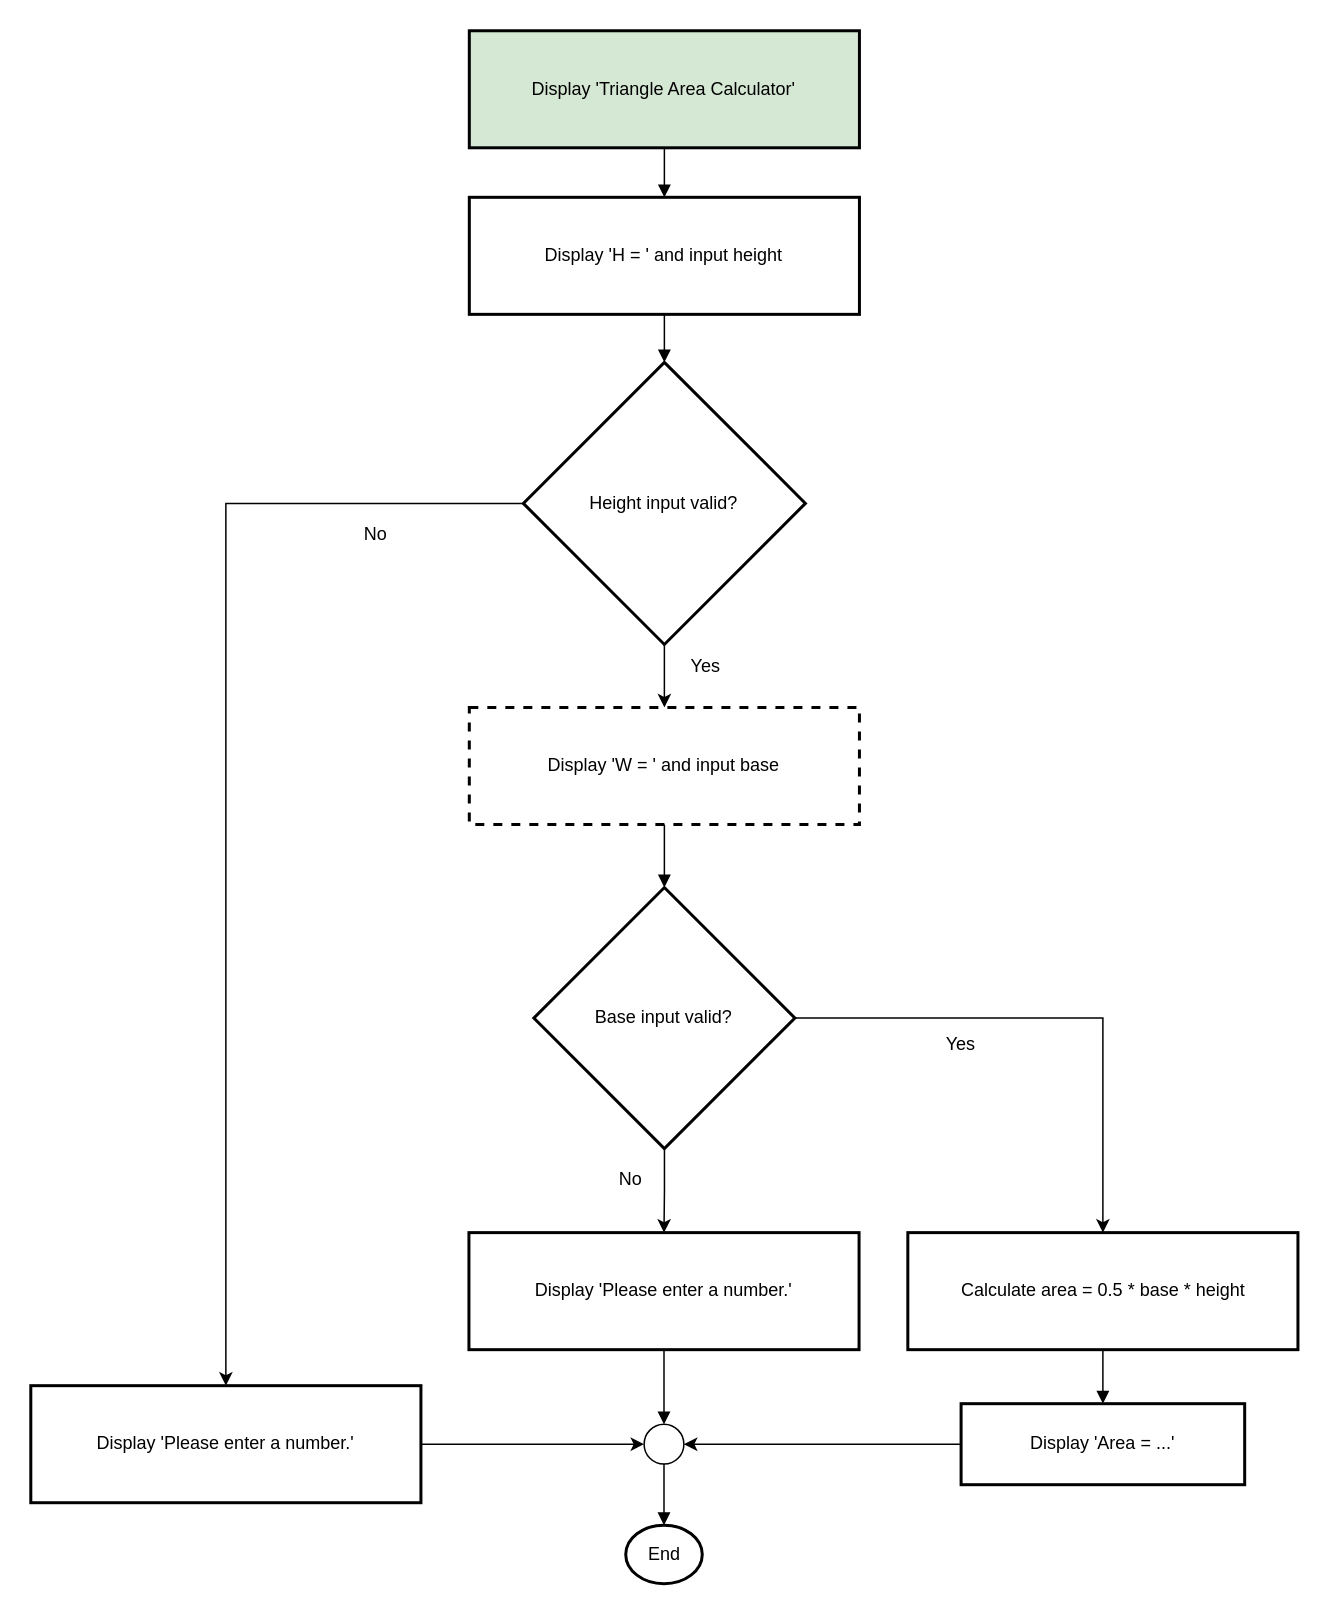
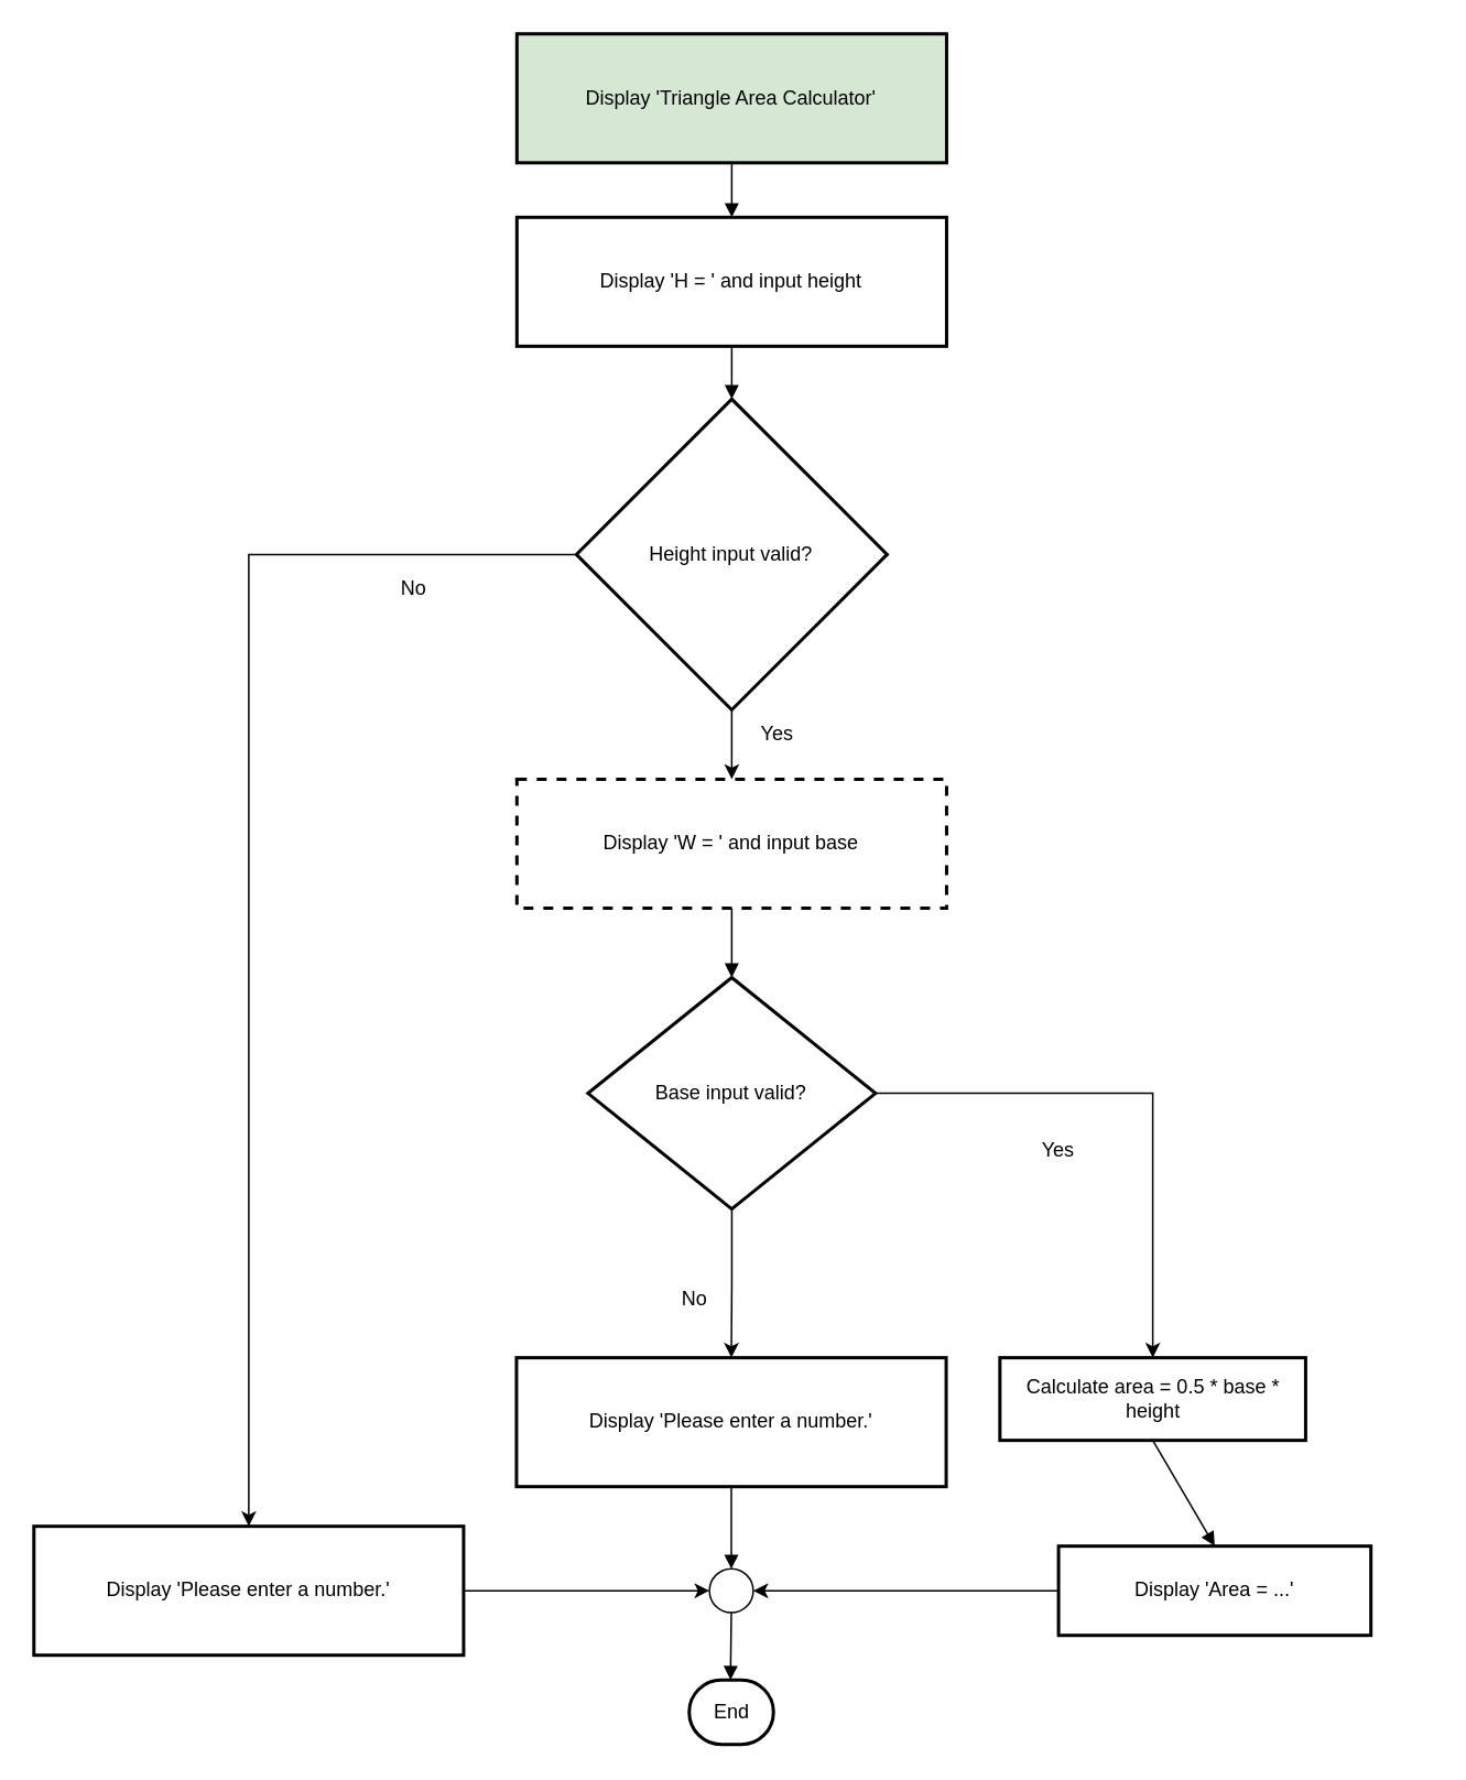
  <mxCell id="0" />
  <mxCell id="1" parent="0" />
  <mxCell id="2" value="Display 'Triangle Area Calculator'" style="whiteSpace=wrap;strokeWidth=2;fillColor=#d5e8d4;" vertex="1" parent="1"><mxGeometry x="312.25" y="20" width="260" height="78" as="geometry" /></mxCell>
  <mxCell id="3" value="Display 'H = ' and input height" style="whiteSpace=wrap;strokeWidth=2;" vertex="1" parent="1"><mxGeometry x="312.25" y="131" width="260" height="78" as="geometry" /></mxCell>
  <mxCell id="4" style="edgeStyle=orthogonalEdgeStyle;rounded=0;orthogonalLoop=1;jettySize=auto;html=1;entryX=0.5;entryY=0;entryDx=0;entryDy=0;" edge="1" parent="1" source="6" target="8"><mxGeometry relative="1" as="geometry" /></mxCell>
  <mxCell id="5" style="edgeStyle=orthogonalEdgeStyle;rounded=0;orthogonalLoop=1;jettySize=auto;html=1;entryX=0.5;entryY=0;entryDx=0;entryDy=0;" edge="1" parent="1" source="6" target="10"><mxGeometry relative="1" as="geometry" /></mxCell>
  <mxCell id="6" value="Height input valid?" style="rhombus;strokeWidth=2;whiteSpace=wrap;" vertex="1" parent="1"><mxGeometry x="348.25" y="241" width="188" height="188" as="geometry" /></mxCell>
  <mxCell id="7" style="edgeStyle=orthogonalEdgeStyle;rounded=0;orthogonalLoop=1;jettySize=auto;html=1;entryX=0;entryY=0.5;entryDx=0;entryDy=0;" edge="1" parent="1" source="8" target="26"><mxGeometry relative="1" as="geometry" /></mxCell>
  <mxCell id="8" value="Display 'Please enter a number.'" style="whiteSpace=wrap;strokeWidth=2;" vertex="1" parent="1"><mxGeometry x="20" y="923" width="260" height="78" as="geometry" /></mxCell>
- <mxCell id="9" value="End" style="ellipse;whiteSpace=wrap;arcSize=50;strokeWidth=2;" vertex="1" parent="1"><mxGeometry x="416.5" y="1016" width="51" height="39" as="geometry" /></mxCell>
+ <mxCell id="9" value="End" style="rounded=1;whiteSpace=wrap;arcSize=50;strokeWidth=2;" vertex="1" parent="1"><mxGeometry x="416.5" y="1016" width="51" height="39" as="geometry" /></mxCell>
  <mxCell id="10" value="Display 'W = ' and input base" style="whiteSpace=wrap;strokeWidth=2;dashed=1;" vertex="1" parent="1"><mxGeometry x="312.25" y="471" width="260" height="78" as="geometry" /></mxCell>
  <mxCell id="11" style="edgeStyle=orthogonalEdgeStyle;rounded=0;orthogonalLoop=1;jettySize=auto;html=1;entryX=0.5;entryY=0;entryDx=0;entryDy=0;" edge="1" parent="1" source="13" target="14"><mxGeometry relative="1" as="geometry" /></mxCell>
  <mxCell id="12" style="edgeStyle=orthogonalEdgeStyle;rounded=0;orthogonalLoop=1;jettySize=auto;html=1;entryX=0.5;entryY=0;entryDx=0;entryDy=0;" edge="1" parent="1" source="13" target="15"><mxGeometry relative="1" as="geometry" /></mxCell>
- <mxCell id="13" value="Base input valid?" style="rhombus;strokeWidth=2;whiteSpace=wrap;" vertex="1" parent="1"><mxGeometry x="355.25" y="591" width="174" height="174" as="geometry" /></mxCell>
+ <mxCell id="13" value="Base input valid?" style="rhombus;strokeWidth=2;whiteSpace=wrap;" vertex="1" parent="1"><mxGeometry x="355.25" y="591" width="174" height="140" as="geometry" /></mxCell>
  <mxCell id="14" value="Display 'Please enter a number.'" style="whiteSpace=wrap;strokeWidth=2;" vertex="1" parent="1"><mxGeometry x="312" y="821" width="260" height="78" as="geometry" /></mxCell>
- <mxCell id="15" value="Calculate area = 0.5 * base * height" style="whiteSpace=wrap;strokeWidth=2;" vertex="1" parent="1"><mxGeometry x="604.5" y="821" width="260" height="78" as="geometry" /></mxCell>
+ <mxCell id="15" value="Calculate area = 0.5 * base * height" style="whiteSpace=wrap;strokeWidth=2;" vertex="1" parent="1"><mxGeometry x="604.5" y="821" width="185" height="50" as="geometry" /></mxCell>
  <mxCell id="16" style="edgeStyle=orthogonalEdgeStyle;rounded=0;orthogonalLoop=1;jettySize=auto;html=1;entryX=1;entryY=0.5;entryDx=0;entryDy=0;" edge="1" parent="1" source="17" target="26"><mxGeometry relative="1" as="geometry" /></mxCell>
  <mxCell id="17" value="Display 'Area = ...'" style="whiteSpace=wrap;strokeWidth=2;" vertex="1" parent="1"><mxGeometry x="640" y="935" width="189" height="54" as="geometry" /></mxCell>
  <mxCell id="18" value="" style="curved=1;startArrow=none;endArrow=block;exitX=0.5;exitY=1;entryX=0.5;entryY=0;rounded=0;" edge="1" parent="1" source="2" target="3"><mxGeometry relative="1" as="geometry"><Array as="points" /></mxGeometry></mxCell>
  <mxCell id="19" value="" style="curved=1;startArrow=none;endArrow=block;exitX=0.5;exitY=1;entryX=0.5;entryY=0;rounded=0;" edge="1" parent="1" source="3" target="6"><mxGeometry relative="1" as="geometry"><Array as="points" /></mxGeometry></mxCell>
  <mxCell id="20" value="" style="curved=1;startArrow=none;endArrow=block;exitX=0.5;exitY=0.99;entryX=0.5;entryY=0;rounded=0;" edge="1" parent="1" source="10" target="13"><mxGeometry relative="1" as="geometry"><Array as="points" /></mxGeometry></mxCell>
  <mxCell id="21" value="" style="curved=1;startArrow=none;endArrow=block;exitX=0.5;exitY=1;entryX=0.49;entryY=0;rounded=0;" edge="1" parent="1" source="26" target="9"><mxGeometry relative="1" as="geometry"><Array as="points" /></mxGeometry></mxCell>
  <mxCell id="22" value="" style="curved=1;startArrow=none;endArrow=block;exitX=0.5;exitY=1;entryX=0.5;entryY=0;rounded=0;" edge="1" parent="1" source="15" target="17"><mxGeometry relative="1" as="geometry"><Array as="points" /></mxGeometry></mxCell>
  <mxCell id="23" value="No" style="text;html=1;align=center;verticalAlign=middle;whiteSpace=wrap;rounded=0;" vertex="1" parent="1"><mxGeometry x="220.25" y="341" width="60" height="30" as="geometry" /></mxCell>
  <mxCell id="24" value="Yes" style="text;html=1;align=center;verticalAlign=middle;whiteSpace=wrap;rounded=0;" vertex="1" parent="1"><mxGeometry x="440.25" y="429" width="60" height="30" as="geometry" /></mxCell>
  <mxCell id="25" value="" style="curved=1;startArrow=none;endArrow=block;exitX=0.5;exitY=1;entryX=0.49;entryY=0;rounded=0;" edge="1" parent="1" source="14" target="26"><mxGeometry relative="1" as="geometry"><Array as="points" /><mxPoint x="442" y="899" as="sourcePoint" /><mxPoint x="441" y="1016" as="targetPoint" /></mxGeometry></mxCell>
  <mxCell id="26" value="" style="ellipse;whiteSpace=wrap;html=1;aspect=fixed;" vertex="1" parent="1"><mxGeometry x="428.75" y="948.75" width="26.5" height="26.5" as="geometry" /></mxCell>
  <mxCell id="27" value="Yes" style="text;html=1;align=center;verticalAlign=middle;whiteSpace=wrap;rounded=0;" vertex="1" parent="1"><mxGeometry x="610.25" y="681" width="60" height="30" as="geometry" /></mxCell>
  <mxCell id="28" value="No" style="text;html=1;align=center;verticalAlign=middle;whiteSpace=wrap;rounded=0;" vertex="1" parent="1"><mxGeometry x="390" y="771" width="60" height="30" as="geometry" /></mxCell>
